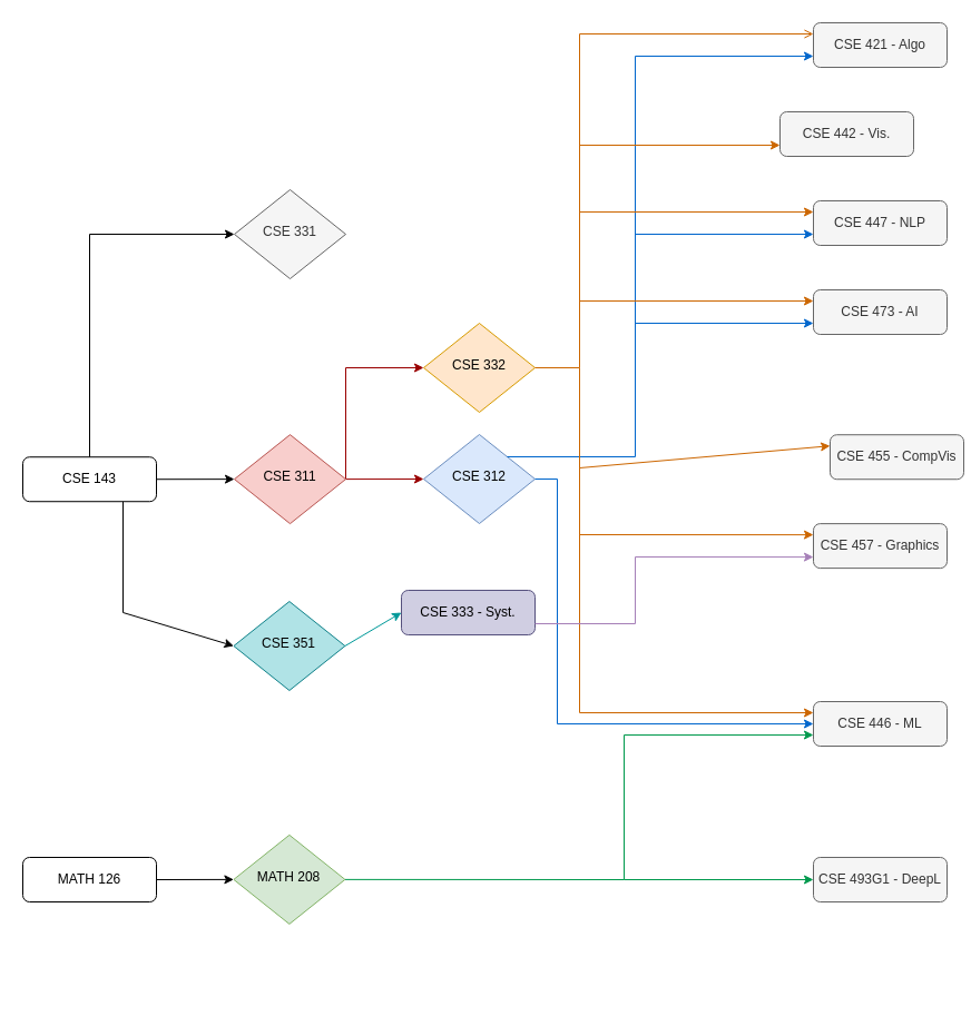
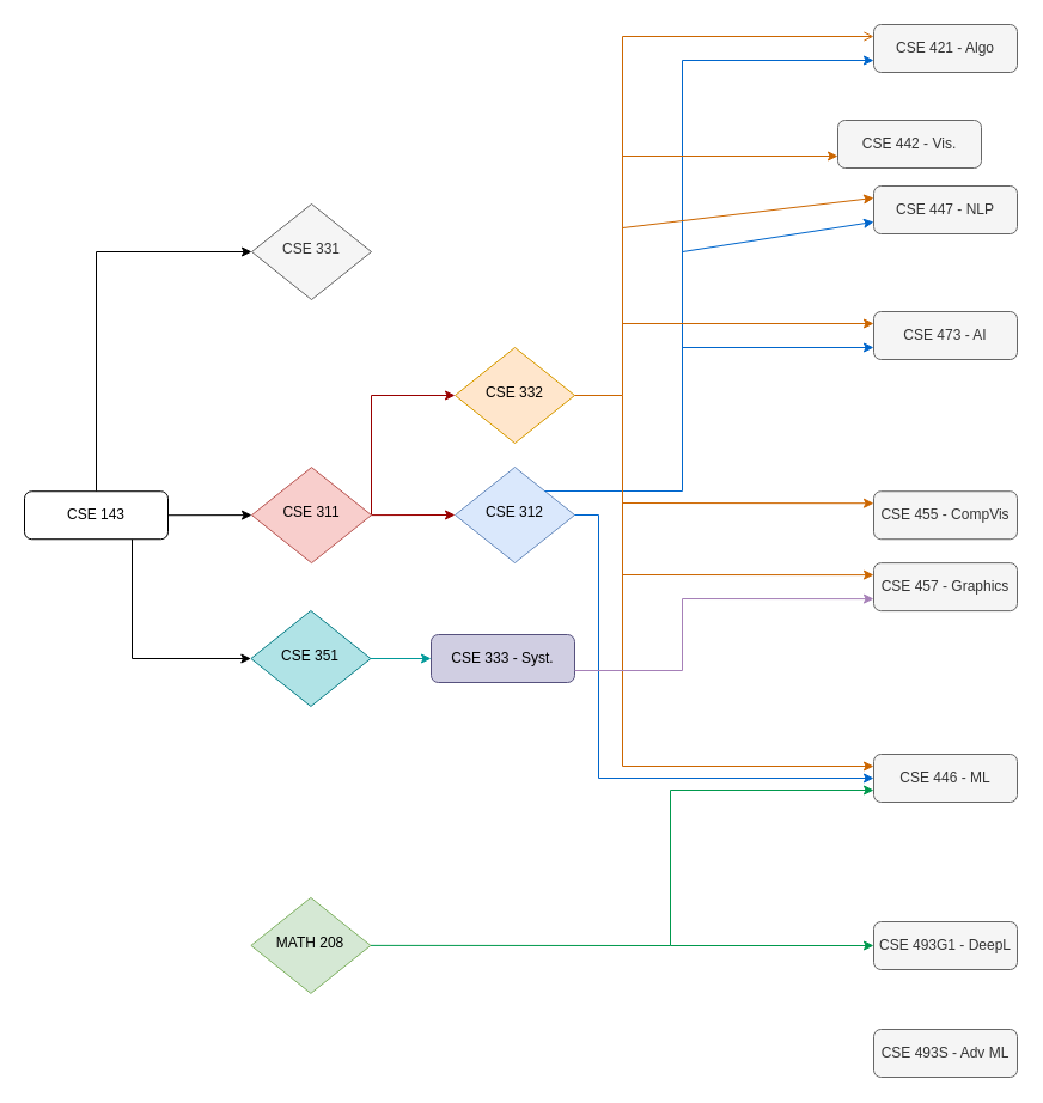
  <mxCell id="0" />
  <mxCell id="1" parent="0" />
- <mxCell id="2" value="" style="endArrow=classic;html=1;rounded=0;exitX=1;exitY=0.5;exitDx=0;exitDy=0;entryX=0;entryY=0.5;entryDx=0;entryDy=0;" parent="1" source="29" target="28" edge="1"><mxGeometry width="50" height="50" relative="1" as="geometry"><mxPoint x="130" y="430" as="sourcePoint" /><mxPoint x="180" y="380" as="targetPoint" /></mxGeometry></mxCell>
  <mxCell id="3" value="CSE 312" style="rhombus;whiteSpace=wrap;html=1;shadow=0;fontFamily=Helvetica;fontSize=12;align=center;strokeWidth=1;spacing=6;spacingTop=-4;fillColor=#dae8fc;strokeColor=#6c8ebf;" parent="1" vertex="1"><mxGeometry x="380" y="390" width="100" height="80" as="geometry" /></mxCell>
  <mxCell id="4" value="CSE 332" style="rhombus;whiteSpace=wrap;html=1;shadow=0;fontFamily=Helvetica;fontSize=12;align=center;strokeWidth=1;spacing=6;spacingTop=-4;fillColor=#ffe6cc;strokeColor=#d79b00;" parent="1" vertex="1"><mxGeometry x="380" y="290" width="100" height="80" as="geometry" /></mxCell>
  <mxCell id="5" value="" style="endArrow=classic;html=1;rounded=0;entryX=0;entryY=0.5;entryDx=0;entryDy=0;exitX=1;exitY=0.5;exitDx=0;exitDy=0;strokeColor=#990000;" parent="1" source="27" target="4" edge="1"><mxGeometry width="50" height="50" relative="1" as="geometry"><mxPoint x="340" y="500" as="sourcePoint" /><mxPoint x="360" y="250" as="targetPoint" /><Array as="points"><mxPoint x="310" y="330" /></Array></mxGeometry></mxCell>
  <mxCell id="6" value="CSE 331" style="rhombus;whiteSpace=wrap;html=1;shadow=0;fontFamily=Helvetica;fontSize=12;align=center;strokeWidth=1;spacing=6;spacingTop=-4;fillColor=#f5f5f5;fontColor=#333333;strokeColor=#666666;" parent="1" vertex="1"><mxGeometry x="210" y="170" width="100" height="80" as="geometry" /></mxCell>
  <mxCell id="7" value="" style="endArrow=classic;html=1;rounded=0;entryX=0;entryY=0.5;entryDx=0;entryDy=0;exitX=0.5;exitY=0;exitDx=0;exitDy=0;" parent="1" source="30" target="6" edge="1"><mxGeometry width="50" height="50" relative="1" as="geometry"><mxPoint x="150" y="400" as="sourcePoint" /><mxPoint x="120" y="330" as="targetPoint" /><Array as="points"><mxPoint x="80" y="210" /></Array></mxGeometry></mxCell>
- <mxCell id="8" value="CSE 351" style="rhombus;whiteSpace=wrap;html=1;shadow=0;fontFamily=Helvetica;fontSize=12;align=center;strokeWidth=1;spacing=6;spacingTop=-4;fillColor=#b0e3e6;strokeColor=#0e8088;" parent="1" vertex="1"><mxGeometry x="209.38" y="540" width="100" height="80" as="geometry" /></mxCell>
+ <mxCell id="8" value="CSE 351" style="rhombus;whiteSpace=wrap;html=1;shadow=0;fontFamily=Helvetica;fontSize=12;align=center;strokeWidth=1;spacing=6;spacingTop=-4;fillColor=#b0e3e6;strokeColor=#0e8088;" parent="1" vertex="1"><mxGeometry x="209.38" y="510" width="100" height="80" as="geometry" /></mxCell>
  <mxCell id="9" value="" style="endArrow=classic;html=1;rounded=0;entryX=0;entryY=0.5;entryDx=0;entryDy=0;exitX=0.75;exitY=1;exitDx=0;exitDy=0;" parent="1" source="30" target="8" edge="1"><mxGeometry width="50" height="50" relative="1" as="geometry"><mxPoint x="120" y="490" as="sourcePoint" /><mxPoint x="200" y="306.35" as="targetPoint" /><Array as="points"><mxPoint x="110" y="550" /></Array></mxGeometry></mxCell>
  <mxCell id="10" value="" style="endArrow=classic;html=1;rounded=0;exitX=1;exitY=0.5;exitDx=0;exitDy=0;entryX=0;entryY=0.5;entryDx=0;entryDy=0;" parent="1" source="30" target="27" edge="1"><mxGeometry width="50" height="50" relative="1" as="geometry"><mxPoint x="160" y="520" as="sourcePoint" /><mxPoint x="210" y="470" as="targetPoint" /></mxGeometry></mxCell>
  <mxCell id="11" value="CSE 421 - Algo" style="rounded=1;whiteSpace=wrap;html=1;fillColor=#f5f5f5;fontColor=#333333;strokeColor=#666666;" parent="1" vertex="1"><mxGeometry x="730" y="20" width="120" height="40" as="geometry" /></mxCell>
  <mxCell id="12" value="" style="endArrow=open;html=1;rounded=0;exitX=1;exitY=0.5;exitDx=0;exitDy=0;entryX=0;entryY=0.25;entryDx=0;entryDy=0;strokeColor=#CC6600;" parent="1" source="4" target="11" edge="1"><mxGeometry width="50" height="50" relative="1" as="geometry"><mxPoint x="560" y="560" as="sourcePoint" /><mxPoint x="610" y="510" as="targetPoint" /><Array as="points"><mxPoint x="520" y="330" /><mxPoint x="520" y="30" /></Array></mxGeometry></mxCell>
  <mxCell id="13" value="CSE 442 - Vis." style="rounded=1;whiteSpace=wrap;html=1;fillColor=#f5f5f5;fontColor=#333333;strokeColor=#666666;" parent="1" vertex="1"><mxGeometry x="700" y="100" width="120" height="40" as="geometry" /></mxCell>
  <mxCell id="14" value="CSE 446 - ML" style="rounded=1;whiteSpace=wrap;html=1;fillColor=#f5f5f5;fontColor=#333333;strokeColor=#666666;" parent="1" vertex="1"><mxGeometry x="730" y="630" width="120" height="40" as="geometry" /></mxCell>
  <mxCell id="15" value="" style="endArrow=classic;html=1;rounded=0;exitX=1;exitY=0.5;exitDx=0;exitDy=0;entryX=0;entryY=0.75;entryDx=0;entryDy=0;strokeColor=#00994D;" parent="1" source="28" target="14" edge="1"><mxGeometry width="50" height="50" relative="1" as="geometry"><mxPoint x="330" y="650" as="sourcePoint" /><mxPoint x="570" y="540" as="targetPoint" /><Array as="points"><mxPoint x="560" y="790" /><mxPoint x="560" y="660" /></Array></mxGeometry></mxCell>
  <mxCell id="16" value="" style="endArrow=classic;html=1;rounded=0;exitX=1;exitY=0;exitDx=0;exitDy=0;entryX=0;entryY=0.75;entryDx=0;entryDy=0;strokeColor=#0066CC;" parent="1" source="3" target="11" edge="1"><mxGeometry width="50" height="50" relative="1" as="geometry"><mxPoint x="520" y="470" as="sourcePoint" /><mxPoint x="570" y="420" as="targetPoint" /><Array as="points"><mxPoint x="570" y="410" /><mxPoint x="570" y="50" /></Array></mxGeometry></mxCell>
  <mxCell id="17" value="" style="endArrow=classic;html=1;rounded=0;exitX=1;exitY=0.5;exitDx=0;exitDy=0;entryX=0;entryY=0.5;entryDx=0;entryDy=0;strokeColor=#0066CC;" parent="1" source="3" target="14" edge="1"><mxGeometry width="50" height="50" relative="1" as="geometry"><mxPoint x="530" y="510" as="sourcePoint" /><mxPoint x="580" y="460" as="targetPoint" /><Array as="points"><mxPoint x="500" y="430" /><mxPoint x="500" y="650" /></Array></mxGeometry></mxCell>
  <mxCell id="18" value="" style="endArrow=classic;html=1;rounded=0;entryX=0;entryY=0.25;entryDx=0;entryDy=0;strokeColor=#CC6600;" parent="1" target="14" edge="1"><mxGeometry width="50" height="50" relative="1" as="geometry"><mxPoint x="520" y="330" as="sourcePoint" /><mxPoint x="610" y="430" as="targetPoint" /><Array as="points"><mxPoint x="520" y="640" /></Array></mxGeometry></mxCell>
  <mxCell id="19" value="" style="endArrow=classic;html=1;rounded=0;exitX=1;exitY=0.5;exitDx=0;exitDy=0;entryX=0;entryY=0.5;entryDx=0;entryDy=0;strokeColor=#990000;" parent="1" source="27" target="3" edge="1"><mxGeometry width="50" height="50" relative="1" as="geometry"><mxPoint x="380" y="550" as="sourcePoint" /><mxPoint x="430" y="500" as="targetPoint" /><Array as="points"><mxPoint x="310" y="430" /></Array></mxGeometry></mxCell>
- <mxCell id="20" value="CSE 447 - NLP" style="rounded=1;whiteSpace=wrap;html=1;fillColor=#f5f5f5;fontColor=#333333;strokeColor=#666666;" parent="1" vertex="1"><mxGeometry x="730" y="180" width="120" height="40" as="geometry" /></mxCell>
+ <mxCell id="20" value="CSE 447 - NLP" style="rounded=1;whiteSpace=wrap;html=1;fillColor=#f5f5f5;fontColor=#333333;strokeColor=#666666;" parent="1" vertex="1"><mxGeometry x="730" y="155" width="120" height="40" as="geometry" /></mxCell>
  <mxCell id="21" value="" style="endArrow=classic;html=1;rounded=0;entryX=0;entryY=0.25;entryDx=0;entryDy=0;strokeColor=#CC6600;" parent="1" target="20" edge="1"><mxGeometry width="50" height="50" relative="1" as="geometry"><mxPoint x="520" y="190" as="sourcePoint" /><mxPoint x="650" y="460" as="targetPoint" /></mxGeometry></mxCell>
  <mxCell id="22" value="" style="endArrow=classic;html=1;rounded=0;entryX=0;entryY=0.75;entryDx=0;entryDy=0;strokeColor=#0066CC;" parent="1" target="20" edge="1"><mxGeometry width="50" height="50" relative="1" as="geometry"><mxPoint x="570" y="210" as="sourcePoint" /><mxPoint x="660" y="540" as="targetPoint" /></mxGeometry></mxCell>
  <mxCell id="23" value="CSE 333 - Syst." style="rounded=1;whiteSpace=wrap;html=1;fillColor=#d0cee2;strokeColor=#56517e;" parent="1" vertex="1"><mxGeometry x="360" y="530" width="120" height="40" as="geometry" /></mxCell>
  <mxCell id="24" value="" style="endArrow=classic;html=1;rounded=0;entryX=0;entryY=0.5;entryDx=0;entryDy=0;strokeColor=#009999;exitX=1;exitY=0.5;exitDx=0;exitDy=0;" parent="1" source="8" target="23" edge="1"><mxGeometry width="50" height="50" relative="1" as="geometry"><mxPoint x="310" y="550" as="sourcePoint" /><mxPoint x="390" y="600" as="targetPoint" /></mxGeometry></mxCell>
- <mxCell id="25" value="CSE 455 - CompVis" style="rounded=1;whiteSpace=wrap;html=1;fillColor=#f5f5f5;fontColor=#333333;strokeColor=#666666;" parent="1" vertex="1"><mxGeometry x="745" y="390.23" width="120" height="40" as="geometry" /></mxCell>
+ <mxCell id="25" value="CSE 455 - CompVis" style="rounded=1;whiteSpace=wrap;html=1;fillColor=#f5f5f5;fontColor=#333333;strokeColor=#666666;" parent="1" vertex="1"><mxGeometry x="730" y="410.23" width="120" height="40" as="geometry" /></mxCell>
  <mxCell id="26" value="" style="endArrow=classic;html=1;rounded=0;entryX=0;entryY=0.25;entryDx=0;entryDy=0;strokeColor=#CC6600;" parent="1" target="25" edge="1"><mxGeometry width="50" height="50" relative="1" as="geometry"><mxPoint x="520" y="420" as="sourcePoint" /><mxPoint x="630" y="490" as="targetPoint" /></mxGeometry></mxCell>
  <mxCell id="27" value="CSE 311" style="rhombus;whiteSpace=wrap;html=1;shadow=0;fontFamily=Helvetica;fontSize=12;align=center;strokeWidth=1;spacing=6;spacingTop=-4;fillColor=#f8cecc;strokeColor=#b85450;" parent="1" vertex="1"><mxGeometry x="210" y="390.12" width="100" height="80" as="geometry" /></mxCell>
  <mxCell id="28" value="MATH 208" style="rhombus;whiteSpace=wrap;html=1;shadow=0;fontFamily=Helvetica;fontSize=12;align=center;strokeWidth=1;spacing=6;spacingTop=-4;fillColor=#d5e8d4;strokeColor=#82b366;" parent="1" vertex="1"><mxGeometry x="209.38" y="749.89" width="100" height="80" as="geometry" /></mxCell>
- <mxCell id="29" value="MATH 126" style="rounded=1;whiteSpace=wrap;html=1;" parent="1" vertex="1"><mxGeometry x="20" y="770" width="120" height="40" as="geometry" /></mxCell>
  <mxCell id="30" value="CSE 143" style="rounded=1;whiteSpace=wrap;html=1;fontSize=12;glass=0;strokeWidth=1;shadow=0;" parent="1" vertex="1"><mxGeometry x="20" y="410.23" width="120" height="40" as="geometry" /></mxCell>
  <mxCell id="31" value="" style="endArrow=classic;html=1;rounded=0;exitX=1;exitY=0.75;exitDx=0;exitDy=0;strokeColor=#A680B8;entryX=0;entryY=0.75;entryDx=0;entryDy=0;" parent="1" source="23" target="32" edge="1"><mxGeometry width="50" height="50" relative="1" as="geometry"><mxPoint x="490" y="560" as="sourcePoint" /><mxPoint x="730" y="600" as="targetPoint" /><Array as="points"><mxPoint x="570" y="560" /><mxPoint x="570" y="500" /></Array></mxGeometry></mxCell>
  <mxCell id="32" value="CSE 457 - Graphics" style="rounded=1;whiteSpace=wrap;html=1;fillColor=#f5f5f5;fontColor=#333333;strokeColor=#666666;" parent="1" vertex="1"><mxGeometry x="730" y="470.12" width="120" height="40" as="geometry" /></mxCell>
  <mxCell id="33" value="" style="endArrow=classic;html=1;rounded=0;entryX=0;entryY=0.25;entryDx=0;entryDy=0;strokeColor=#CC6600;" parent="1" target="32" edge="1"><mxGeometry width="50" height="50" relative="1" as="geometry"><mxPoint x="520" y="480" as="sourcePoint" /><mxPoint x="710" y="570" as="targetPoint" /></mxGeometry></mxCell>
  <mxCell id="34" value="" style="endArrow=classic;html=1;rounded=0;entryX=0;entryY=0.75;entryDx=0;entryDy=0;strokeColor=#CC6600;" parent="1" target="13" edge="1"><mxGeometry width="50" height="50" relative="1" as="geometry"><mxPoint x="520" y="130" as="sourcePoint" /><mxPoint x="690" y="100" as="targetPoint" /></mxGeometry></mxCell>
  <mxCell id="35" value="CSE 473 - AI" style="rounded=1;whiteSpace=wrap;html=1;fillColor=#f5f5f5;fontColor=#333333;strokeColor=#666666;" parent="1" vertex="1"><mxGeometry x="730" y="260" width="120" height="40" as="geometry" /></mxCell>
  <mxCell id="36" value="" style="endArrow=classic;html=1;rounded=0;entryX=0;entryY=0.25;entryDx=0;entryDy=0;strokeColor=#CC6600;" parent="1" target="35" edge="1"><mxGeometry width="50" height="50" relative="1" as="geometry"><mxPoint x="520" y="270" as="sourcePoint" /><mxPoint x="700" y="320" as="targetPoint" /></mxGeometry></mxCell>
  <mxCell id="37" value="" style="endArrow=classic;html=1;rounded=0;entryX=0;entryY=0.75;entryDx=0;entryDy=0;strokeColor=#0066CC;" parent="1" target="35" edge="1"><mxGeometry width="50" height="50" relative="1" as="geometry"><mxPoint x="570" y="290" as="sourcePoint" /><mxPoint x="700" y="279.41" as="targetPoint" /></mxGeometry></mxCell>
  <mxCell id="38" value="CSE 493G1 - DeepL" style="rounded=1;whiteSpace=wrap;html=1;fillColor=#f5f5f5;fontColor=#333333;strokeColor=#666666;" parent="1" vertex="1"><mxGeometry x="730" y="770" width="120" height="40" as="geometry" /></mxCell>
  <mxCell id="39" value="" style="endArrow=classic;html=1;rounded=0;entryX=0;entryY=0.5;entryDx=0;entryDy=0;strokeColor=#00994D;" parent="1" target="38" edge="1"><mxGeometry width="50" height="50" relative="1" as="geometry"><mxPoint x="560" y="790" as="sourcePoint" /><mxPoint x="650" y="720" as="targetPoint" /></mxGeometry></mxCell>
+ <mxCell id="40" value="CSE 493S - Adv ML" style="rounded=1;whiteSpace=wrap;html=1;fillColor=#f5f5f5;fontColor=#333333;strokeColor=#666666;" parent="1" vertex="1"><mxGeometry x="730" y="860" width="120" height="40" as="geometry" /></mxCell>
